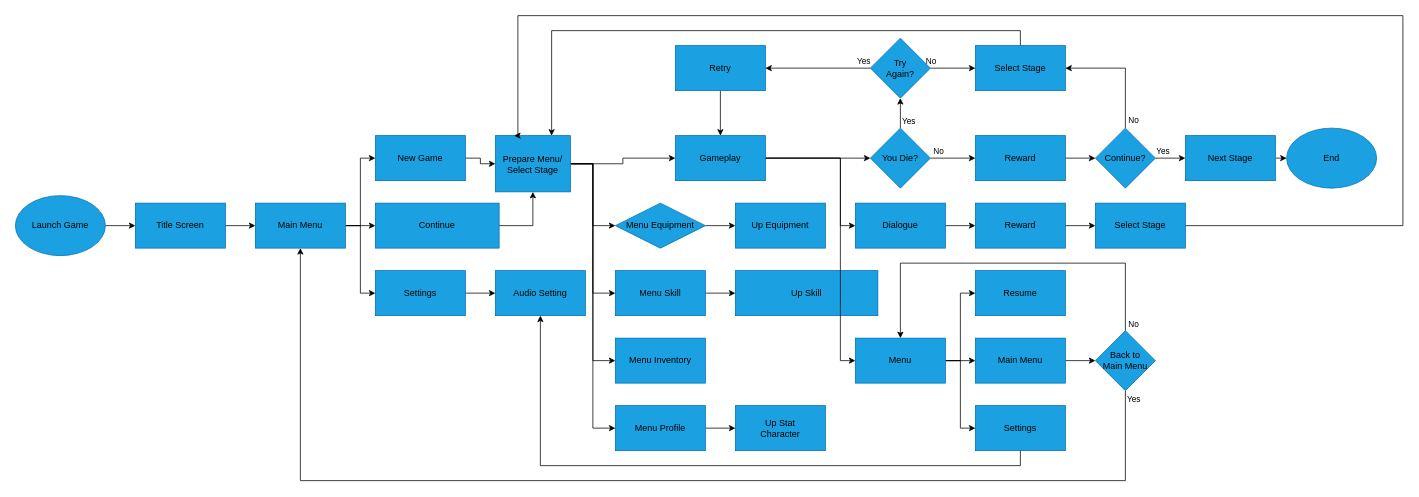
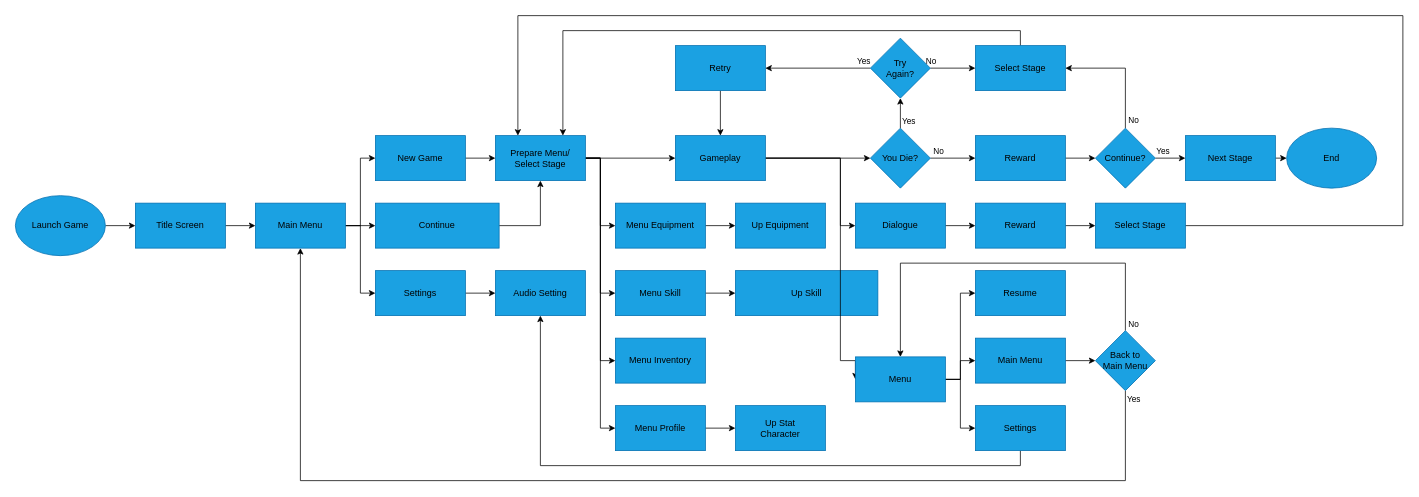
  <mxCell id="0" />
  <mxCell id="1" parent="0" />
  <mxCell id="2" style="edgeStyle=orthogonalEdgeStyle;rounded=0;orthogonalLoop=1;jettySize=auto;html=1;exitX=1;exitY=0.5;exitDx=0;exitDy=0;entryX=0;entryY=0.5;entryDx=0;entryDy=0;" edge="1" parent="1" source="3" target="80"><mxGeometry relative="1" as="geometry" /></mxCell>
  <mxCell id="3" value="&lt;font color=&quot;#000000&quot;&gt;Launch Game&lt;/font&gt;" style="ellipse;whiteSpace=wrap;html=1;fillColor=#1ba1e2;strokeColor=#006EAF;fontColor=#ffffff;" parent="1" vertex="1"><mxGeometry x="20" y="260" width="120" height="80" as="geometry" /></mxCell>
  <mxCell id="4" value="" style="edgeStyle=orthogonalEdgeStyle;rounded=0;orthogonalLoop=1;jettySize=auto;html=1;" parent="1" source="8" target="13" edge="1"><mxGeometry relative="1" as="geometry" /></mxCell>
  <mxCell id="5" value="Yes" style="edgeLabel;html=1;align=center;verticalAlign=middle;resizable=0;points=[];" parent="4" vertex="1" connectable="0"><mxGeometry x="-0.292" y="1" relative="1" as="geometry"><mxPoint x="11" y="4.48" as="offset" /></mxGeometry></mxCell>
  <mxCell id="6" style="edgeStyle=orthogonalEdgeStyle;rounded=0;orthogonalLoop=1;jettySize=auto;html=1;exitX=1;exitY=0.5;exitDx=0;exitDy=0;entryX=0;entryY=0.5;entryDx=0;entryDy=0;" parent="1" source="8" target="69" edge="1"><mxGeometry relative="1" as="geometry" /></mxCell>
  <mxCell id="7" value="No" style="edgeLabel;html=1;align=center;verticalAlign=middle;resizable=0;points=[];" parent="6" vertex="1" connectable="0"><mxGeometry x="-0.181" relative="1" as="geometry"><mxPoint x="-14.4" y="-10" as="offset" /></mxGeometry></mxCell>
  <mxCell id="8" value="&lt;font color=&quot;#000000&quot;&gt;You Die?&lt;/font&gt;" style="rhombus;whiteSpace=wrap;html=1;fillColor=#1ba1e2;strokeColor=#006EAF;fontColor=#ffffff;" parent="1" vertex="1"><mxGeometry x="1160" y="170" width="80" height="80" as="geometry" /></mxCell>
  <mxCell id="9" style="edgeStyle=orthogonalEdgeStyle;rounded=0;orthogonalLoop=1;jettySize=auto;html=1;exitX=0;exitY=0.5;exitDx=0;exitDy=0;entryX=1;entryY=0.5;entryDx=0;entryDy=0;" parent="1" source="13" target="59" edge="1"><mxGeometry relative="1" as="geometry" /></mxCell>
  <mxCell id="10" value="Yes" style="edgeLabel;html=1;align=center;verticalAlign=middle;resizable=0;points=[];" parent="9" vertex="1" connectable="0"><mxGeometry x="-0.757" relative="1" as="geometry"><mxPoint x="7" y="-10" as="offset" /></mxGeometry></mxCell>
  <mxCell id="11" style="edgeStyle=orthogonalEdgeStyle;rounded=0;orthogonalLoop=1;jettySize=auto;html=1;exitX=1;exitY=0.5;exitDx=0;exitDy=0;entryX=0;entryY=0.5;entryDx=0;entryDy=0;" parent="1" source="13" target="61" edge="1"><mxGeometry relative="1" as="geometry" /></mxCell>
  <mxCell id="12" value="No" style="edgeLabel;html=1;align=center;verticalAlign=middle;resizable=0;points=[];" parent="11" vertex="1" connectable="0"><mxGeometry x="-0.763" y="1" relative="1" as="geometry"><mxPoint x="-6.67" y="-9" as="offset" /></mxGeometry></mxCell>
  <mxCell id="13" value="&lt;font color=&quot;#000000&quot;&gt;Try &lt;br&gt;Again?&lt;/font&gt;" style="rhombus;whiteSpace=wrap;html=1;fillColor=#1ba1e2;strokeColor=#006EAF;fontColor=#ffffff;" parent="1" vertex="1"><mxGeometry x="1160" y="50" width="80" height="80" as="geometry" /></mxCell>
  <mxCell id="14" style="edgeStyle=orthogonalEdgeStyle;rounded=0;orthogonalLoop=1;jettySize=auto;html=1;exitX=1;exitY=0.5;exitDx=0;exitDy=0;entryX=0;entryY=0.5;entryDx=0;entryDy=0;" parent="1" source="17" target="19" edge="1"><mxGeometry relative="1" as="geometry" /></mxCell>
  <mxCell id="15" style="edgeStyle=orthogonalEdgeStyle;rounded=0;orthogonalLoop=1;jettySize=auto;html=1;exitX=1;exitY=0.5;exitDx=0;exitDy=0;entryX=0;entryY=0.5;entryDx=0;entryDy=0;" parent="1" source="17" target="21" edge="1"><mxGeometry relative="1" as="geometry" /></mxCell>
  <mxCell id="16" style="edgeStyle=orthogonalEdgeStyle;rounded=0;orthogonalLoop=1;jettySize=auto;html=1;exitX=1;exitY=0.5;exitDx=0;exitDy=0;entryX=0;entryY=0.5;entryDx=0;entryDy=0;" parent="1" source="17" target="23" edge="1"><mxGeometry relative="1" as="geometry" /></mxCell>
  <mxCell id="17" value="&lt;font color=&quot;#000000&quot;&gt;Main Menu&lt;/font&gt;" style="rounded=0;whiteSpace=wrap;html=1;fillColor=#1ba1e2;strokeColor=#006EAF;fontColor=#ffffff;" parent="1" vertex="1"><mxGeometry x="340" y="270" width="120" height="60" as="geometry" /></mxCell>
  <mxCell id="18" style="edgeStyle=orthogonalEdgeStyle;rounded=0;orthogonalLoop=1;jettySize=auto;html=1;exitX=1;exitY=0.5;exitDx=0;exitDy=0;entryX=0.5;entryY=1;entryDx=0;entryDy=0;" parent="1" source="19" target="29" edge="1"><mxGeometry relative="1" as="geometry" /></mxCell>
  <mxCell id="19" value="&lt;font color=&quot;#000000&quot;&gt;Continue&lt;/font&gt;" style="rounded=0;whiteSpace=wrap;html=1;fillColor=#1ba1e2;strokeColor=#006EAF;fontColor=#ffffff;" parent="1" vertex="1"><mxGeometry x="500" y="270" width="165" height="60" as="geometry" /></mxCell>
  <mxCell id="20" style="edgeStyle=orthogonalEdgeStyle;rounded=0;orthogonalLoop=1;jettySize=auto;html=1;exitX=1;exitY=0.5;exitDx=0;exitDy=0;entryX=0;entryY=0.5;entryDx=0;entryDy=0;" parent="1" source="21" target="29" edge="1"><mxGeometry relative="1" as="geometry" /></mxCell>
  <mxCell id="21" value="&lt;font color=&quot;#000000&quot;&gt;New Game&lt;/font&gt;" style="rounded=0;whiteSpace=wrap;html=1;fillColor=#1ba1e2;strokeColor=#006EAF;fontColor=#ffffff;" parent="1" vertex="1"><mxGeometry x="500" y="180" width="120" height="60" as="geometry" /></mxCell>
  <mxCell id="22" style="edgeStyle=orthogonalEdgeStyle;rounded=0;orthogonalLoop=1;jettySize=auto;html=1;exitX=1;exitY=0.5;exitDx=0;exitDy=0;entryX=0;entryY=0.5;entryDx=0;entryDy=0;" parent="1" source="23" target="30" edge="1"><mxGeometry relative="1" as="geometry" /></mxCell>
  <mxCell id="23" value="&lt;font color=&quot;#000000&quot;&gt;Settings&lt;/font&gt;" style="rounded=0;whiteSpace=wrap;html=1;fillColor=#1ba1e2;strokeColor=#006EAF;fontColor=#ffffff;" parent="1" vertex="1"><mxGeometry x="500" y="360" width="120" height="60" as="geometry" /></mxCell>
  <mxCell id="24" style="edgeStyle=orthogonalEdgeStyle;rounded=0;orthogonalLoop=1;jettySize=auto;html=1;exitX=1;exitY=0.5;exitDx=0;exitDy=0;entryX=0;entryY=0.5;entryDx=0;entryDy=0;" parent="1" source="29" target="32" edge="1"><mxGeometry relative="1" as="geometry" /></mxCell>
  <mxCell id="25" style="edgeStyle=orthogonalEdgeStyle;rounded=0;orthogonalLoop=1;jettySize=auto;html=1;exitX=1;exitY=0.5;exitDx=0;exitDy=0;entryX=0;entryY=0.5;entryDx=0;entryDy=0;" parent="1" source="29" target="34" edge="1"><mxGeometry relative="1" as="geometry" /></mxCell>
  <mxCell id="26" style="edgeStyle=orthogonalEdgeStyle;rounded=0;orthogonalLoop=1;jettySize=auto;html=1;exitX=1;exitY=0.5;exitDx=0;exitDy=0;entryX=0;entryY=0.5;entryDx=0;entryDy=0;" parent="1" source="29" target="35" edge="1"><mxGeometry relative="1" as="geometry" /></mxCell>
  <mxCell id="27" style="edgeStyle=orthogonalEdgeStyle;rounded=0;orthogonalLoop=1;jettySize=auto;html=1;exitX=1;exitY=0.5;exitDx=0;exitDy=0;entryX=0;entryY=0.5;entryDx=0;entryDy=0;" parent="1" source="29" target="37" edge="1"><mxGeometry relative="1" as="geometry" /></mxCell>
  <mxCell id="28" style="edgeStyle=orthogonalEdgeStyle;rounded=0;orthogonalLoop=1;jettySize=auto;html=1;exitX=1;exitY=0.5;exitDx=0;exitDy=0;entryX=0;entryY=0.5;entryDx=0;entryDy=0;" parent="1" source="29" target="44" edge="1"><mxGeometry relative="1" as="geometry" /></mxCell>
- <mxCell id="29" value="&lt;font color=&quot;#000000&quot;&gt;Prepare Menu/&lt;br&gt;Select Stage&lt;br&gt;&lt;/font&gt;" style="rounded=0;whiteSpace=wrap;html=1;fillColor=#1ba1e2;strokeColor=#006EAF;fontColor=#ffffff;" parent="1" vertex="1"><mxGeometry x="660" y="180" width="100" height="75" as="geometry" /></mxCell>
+ <mxCell id="29" value="&lt;font color=&quot;#000000&quot;&gt;Prepare Menu/&lt;br&gt;Select Stage&lt;br&gt;&lt;/font&gt;" style="rounded=0;whiteSpace=wrap;html=1;fillColor=#1ba1e2;strokeColor=#006EAF;fontColor=#ffffff;" parent="1" vertex="1"><mxGeometry x="660" y="180" width="120" height="60" as="geometry" /></mxCell>
  <mxCell id="30" value="&lt;font color=&quot;#000000&quot;&gt;Audio Setting&lt;/font&gt;" style="rounded=0;whiteSpace=wrap;html=1;fillColor=#1ba1e2;strokeColor=#006EAF;fontColor=#ffffff;" parent="1" vertex="1"><mxGeometry x="660" y="360" width="120" height="60" as="geometry" /></mxCell>
  <mxCell id="31" style="edgeStyle=orthogonalEdgeStyle;rounded=0;orthogonalLoop=1;jettySize=auto;html=1;exitX=1;exitY=0.5;exitDx=0;exitDy=0;entryX=0;entryY=0.5;entryDx=0;entryDy=0;" parent="1" source="32" target="39" edge="1"><mxGeometry relative="1" as="geometry" /></mxCell>
- <mxCell id="32" value="&lt;font color=&quot;#000000&quot;&gt;Menu Equipment&lt;/font&gt;" style="rhombus;whiteSpace=wrap;html=1;fillColor=#1ba1e2;strokeColor=#006EAF;fontColor=#ffffff;" parent="1" vertex="1"><mxGeometry x="820" y="270" width="120" height="60" as="geometry" /></mxCell>
+ <mxCell id="32" value="&lt;font color=&quot;#000000&quot;&gt;Menu Equipment&lt;/font&gt;" style="rounded=0;whiteSpace=wrap;html=1;fillColor=#1ba1e2;strokeColor=#006EAF;fontColor=#ffffff;" parent="1" vertex="1"><mxGeometry x="820" y="270" width="120" height="60" as="geometry" /></mxCell>
  <mxCell id="33" style="edgeStyle=orthogonalEdgeStyle;rounded=0;orthogonalLoop=1;jettySize=auto;html=1;exitX=1;exitY=0.5;exitDx=0;exitDy=0;entryX=0;entryY=0.5;entryDx=0;entryDy=0;" parent="1" source="34" target="38" edge="1"><mxGeometry relative="1" as="geometry" /></mxCell>
  <mxCell id="34" value="&lt;font color=&quot;#000000&quot;&gt;Menu Skill&lt;/font&gt;" style="rounded=0;whiteSpace=wrap;html=1;fillColor=#1ba1e2;strokeColor=#006EAF;fontColor=#ffffff;" parent="1" vertex="1"><mxGeometry x="820" y="360" width="120" height="60" as="geometry" /></mxCell>
  <mxCell id="35" value="&lt;font color=&quot;#000000&quot;&gt;Menu Inventory&lt;/font&gt;" style="rounded=0;whiteSpace=wrap;html=1;fillColor=#1ba1e2;strokeColor=#006EAF;fontColor=#ffffff;" parent="1" vertex="1"><mxGeometry x="820" y="450" width="120" height="60" as="geometry" /></mxCell>
  <mxCell id="36" style="edgeStyle=orthogonalEdgeStyle;rounded=0;orthogonalLoop=1;jettySize=auto;html=1;exitX=1;exitY=0.5;exitDx=0;exitDy=0;entryX=0;entryY=0.5;entryDx=0;entryDy=0;" parent="1" source="37" target="40" edge="1"><mxGeometry relative="1" as="geometry" /></mxCell>
  <mxCell id="37" value="&lt;font color=&quot;#000000&quot;&gt;Menu Profile&lt;/font&gt;" style="rounded=0;whiteSpace=wrap;html=1;fillColor=#1ba1e2;strokeColor=#006EAF;fontColor=#ffffff;" parent="1" vertex="1"><mxGeometry x="820" y="540" width="120" height="60" as="geometry" /></mxCell>
  <mxCell id="38" value="&lt;font color=&quot;#000000&quot;&gt;Up Skill&lt;/font&gt;" style="rounded=0;whiteSpace=wrap;html=1;fillColor=#1ba1e2;strokeColor=#006EAF;fontColor=#ffffff;" parent="1" vertex="1"><mxGeometry x="980" y="360" width="190" height="60" as="geometry" /></mxCell>
  <mxCell id="39" value="&lt;font color=&quot;#000000&quot;&gt;Up Equipment&lt;/font&gt;" style="rounded=0;whiteSpace=wrap;html=1;fillColor=#1ba1e2;strokeColor=#006EAF;fontColor=#ffffff;" parent="1" vertex="1"><mxGeometry x="980" y="270" width="120" height="60" as="geometry" /></mxCell>
  <mxCell id="40" value="&lt;font color=&quot;#000000&quot;&gt;Up Stat &lt;br&gt;Character&lt;/font&gt;" style="rounded=0;whiteSpace=wrap;html=1;fillColor=#1ba1e2;strokeColor=#006EAF;fontColor=#ffffff;" parent="1" vertex="1"><mxGeometry x="980" y="540" width="120" height="60" as="geometry" /></mxCell>
  <mxCell id="41" style="edgeStyle=orthogonalEdgeStyle;rounded=0;orthogonalLoop=1;jettySize=auto;html=1;exitX=1;exitY=0.5;exitDx=0;exitDy=0;entryX=0;entryY=0.5;entryDx=0;entryDy=0;" parent="1" source="44" target="46" edge="1"><mxGeometry relative="1" as="geometry"><Array as="points"><mxPoint x="1120" y="210" /><mxPoint x="1120" y="300" /></Array></mxGeometry></mxCell>
  <mxCell id="42" style="edgeStyle=orthogonalEdgeStyle;rounded=0;orthogonalLoop=1;jettySize=auto;html=1;exitX=1;exitY=0.5;exitDx=0;exitDy=0;entryX=0;entryY=0.5;entryDx=0;entryDy=0;" parent="1" source="44" target="50" edge="1"><mxGeometry relative="1" as="geometry"><Array as="points"><mxPoint x="1120" y="210" /><mxPoint x="1120" y="480" /></Array></mxGeometry></mxCell>
  <mxCell id="43" style="edgeStyle=orthogonalEdgeStyle;rounded=0;orthogonalLoop=1;jettySize=auto;html=1;exitX=1;exitY=0.5;exitDx=0;exitDy=0;entryX=0;entryY=0.5;entryDx=0;entryDy=0;" parent="1" source="44" target="8" edge="1"><mxGeometry relative="1" as="geometry" /></mxCell>
  <mxCell id="44" value="&lt;font color=&quot;#000000&quot;&gt;Gameplay&lt;/font&gt;" style="rounded=0;whiteSpace=wrap;html=1;fillColor=#1ba1e2;strokeColor=#006EAF;fontColor=#ffffff;" parent="1" vertex="1"><mxGeometry x="900" y="180" width="120" height="60" as="geometry" /></mxCell>
  <mxCell id="45" style="edgeStyle=orthogonalEdgeStyle;rounded=0;orthogonalLoop=1;jettySize=auto;html=1;exitX=1;exitY=0.5;exitDx=0;exitDy=0;entryX=0;entryY=0.5;entryDx=0;entryDy=0;" parent="1" source="46" target="76" edge="1"><mxGeometry relative="1" as="geometry" /></mxCell>
  <mxCell id="46" value="&lt;font color=&quot;#000000&quot;&gt;Dialogue&lt;/font&gt;" style="rounded=0;whiteSpace=wrap;html=1;fillColor=#1ba1e2;strokeColor=#006EAF;fontColor=#ffffff;" parent="1" vertex="1"><mxGeometry x="1140" y="270" width="120" height="60" as="geometry" /></mxCell>
  <mxCell id="47" style="edgeStyle=orthogonalEdgeStyle;rounded=0;orthogonalLoop=1;jettySize=auto;html=1;exitX=1;exitY=0.5;exitDx=0;exitDy=0;entryX=0;entryY=0.5;entryDx=0;entryDy=0;" parent="1" source="50" target="51" edge="1"><mxGeometry relative="1" as="geometry" /></mxCell>
  <mxCell id="48" style="edgeStyle=orthogonalEdgeStyle;rounded=0;orthogonalLoop=1;jettySize=auto;html=1;exitX=1;exitY=0.5;exitDx=0;exitDy=0;entryX=0;entryY=0.5;entryDx=0;entryDy=0;" parent="1" source="50" target="53" edge="1"><mxGeometry relative="1" as="geometry" /></mxCell>
  <mxCell id="49" style="edgeStyle=orthogonalEdgeStyle;rounded=0;orthogonalLoop=1;jettySize=auto;html=1;exitX=1;exitY=0.5;exitDx=0;exitDy=0;entryX=0;entryY=0.5;entryDx=0;entryDy=0;" parent="1" source="50" target="55" edge="1"><mxGeometry relative="1" as="geometry" /></mxCell>
- <mxCell id="50" value="&lt;font color=&quot;#000000&quot;&gt;Menu&lt;/font&gt;" style="rounded=0;whiteSpace=wrap;html=1;fillColor=#1ba1e2;strokeColor=#006EAF;fontColor=#ffffff;" parent="1" vertex="1"><mxGeometry x="1140" y="450" width="120" height="60" as="geometry" /></mxCell>
+ <mxCell id="50" value="&lt;font color=&quot;#000000&quot;&gt;Menu&lt;/font&gt;" style="rounded=0;whiteSpace=wrap;html=1;fillColor=#1ba1e2;strokeColor=#006EAF;fontColor=#ffffff;" parent="1" vertex="1"><mxGeometry x="1140" y="475" width="120" height="60" as="geometry" /></mxCell>
  <mxCell id="51" value="&lt;font color=&quot;#000000&quot;&gt;Resume&lt;/font&gt;" style="rounded=0;whiteSpace=wrap;html=1;fillColor=#1ba1e2;strokeColor=#006EAF;fontColor=#ffffff;" parent="1" vertex="1"><mxGeometry x="1300" y="360" width="120" height="60" as="geometry" /></mxCell>
  <mxCell id="52" style="edgeStyle=orthogonalEdgeStyle;rounded=0;orthogonalLoop=1;jettySize=auto;html=1;exitX=1;exitY=0.5;exitDx=0;exitDy=0;entryX=0;entryY=0.5;entryDx=0;entryDy=0;" parent="1" source="53" target="67" edge="1"><mxGeometry relative="1" as="geometry" /></mxCell>
  <mxCell id="53" value="&lt;font color=&quot;#000000&quot;&gt;Main Menu&lt;/font&gt;" style="rounded=0;whiteSpace=wrap;html=1;fillColor=#1ba1e2;strokeColor=#006EAF;fontColor=#ffffff;" parent="1" vertex="1"><mxGeometry x="1300" y="450" width="120" height="60" as="geometry" /></mxCell>
  <mxCell id="54" style="edgeStyle=orthogonalEdgeStyle;rounded=0;orthogonalLoop=1;jettySize=auto;html=1;exitX=0.5;exitY=1;exitDx=0;exitDy=0;entryX=0.5;entryY=1;entryDx=0;entryDy=0;" parent="1" source="55" target="30" edge="1"><mxGeometry relative="1" as="geometry" /></mxCell>
  <mxCell id="55" value="&lt;font color=&quot;#000000&quot;&gt;Settings&lt;/font&gt;" style="rounded=0;whiteSpace=wrap;html=1;fillColor=#1ba1e2;strokeColor=#006EAF;fontColor=#ffffff;" parent="1" vertex="1"><mxGeometry x="1300" y="540" width="120" height="60" as="geometry" /></mxCell>
  <mxCell id="56" style="edgeStyle=orthogonalEdgeStyle;rounded=0;orthogonalLoop=1;jettySize=auto;html=1;exitX=1;exitY=0.5;exitDx=0;exitDy=0;entryX=0;entryY=0.5;entryDx=0;entryDy=0;" parent="1" source="57" target="62" edge="1"><mxGeometry relative="1" as="geometry" /></mxCell>
  <mxCell id="57" value="&lt;font color=&quot;#000000&quot;&gt;Next Stage&lt;/font&gt;" style="rounded=0;whiteSpace=wrap;html=1;fillColor=#1ba1e2;strokeColor=#006EAF;fontColor=#ffffff;" parent="1" vertex="1"><mxGeometry x="1580" y="180" width="120" height="60" as="geometry" /></mxCell>
  <mxCell id="58" style="edgeStyle=orthogonalEdgeStyle;rounded=0;orthogonalLoop=1;jettySize=auto;html=1;exitX=0.5;exitY=1;exitDx=0;exitDy=0;entryX=0.5;entryY=0;entryDx=0;entryDy=0;" parent="1" source="59" target="44" edge="1"><mxGeometry relative="1" as="geometry" /></mxCell>
  <mxCell id="59" value="&lt;font color=&quot;#000000&quot;&gt;Retry&lt;/font&gt;" style="rounded=0;whiteSpace=wrap;html=1;fillColor=#1ba1e2;strokeColor=#006EAF;fontColor=#ffffff;" parent="1" vertex="1"><mxGeometry x="900" y="60" width="120" height="60" as="geometry" /></mxCell>
  <mxCell id="60" style="edgeStyle=orthogonalEdgeStyle;rounded=0;orthogonalLoop=1;jettySize=auto;html=1;exitX=0.5;exitY=0;exitDx=0;exitDy=0;entryX=0.75;entryY=0;entryDx=0;entryDy=0;" parent="1" source="61" target="29" edge="1"><mxGeometry relative="1" as="geometry" /></mxCell>
  <mxCell id="61" value="&lt;font color=&quot;#000000&quot;&gt;Select Stage&lt;/font&gt;" style="rounded=0;whiteSpace=wrap;html=1;fillColor=#1ba1e2;strokeColor=#006EAF;fontColor=#ffffff;" parent="1" vertex="1"><mxGeometry x="1300" y="60" width="120" height="60" as="geometry" /></mxCell>
  <mxCell id="62" value="&lt;font color=&quot;#000000&quot;&gt;End&lt;/font&gt;" style="ellipse;whiteSpace=wrap;html=1;fillColor=#1ba1e2;strokeColor=#006EAF;fontColor=#ffffff;" parent="1" vertex="1"><mxGeometry x="1715" y="170" width="120" height="80" as="geometry" /></mxCell>
  <mxCell id="63" style="edgeStyle=orthogonalEdgeStyle;rounded=0;orthogonalLoop=1;jettySize=auto;html=1;exitX=0.5;exitY=0;exitDx=0;exitDy=0;entryX=0.5;entryY=0;entryDx=0;entryDy=0;" parent="1" source="67" target="50" edge="1"><mxGeometry relative="1" as="geometry"><Array as="points"><mxPoint x="1500" y="350" /><mxPoint x="1200" y="350" /></Array></mxGeometry></mxCell>
  <mxCell id="64" value="No" style="edgeLabel;html=1;align=center;verticalAlign=middle;resizable=0;points=[];" parent="63" vertex="1" connectable="0"><mxGeometry x="-0.929" y="3" relative="1" as="geometry"><mxPoint x="13" y="8" as="offset" /></mxGeometry></mxCell>
  <mxCell id="65" style="edgeStyle=orthogonalEdgeStyle;rounded=0;orthogonalLoop=1;jettySize=auto;html=1;exitX=0.5;exitY=1;exitDx=0;exitDy=0;entryX=0.5;entryY=1;entryDx=0;entryDy=0;" parent="1" source="67" target="17" edge="1"><mxGeometry relative="1" as="geometry"><Array as="points"><mxPoint x="1500" y="640" /><mxPoint x="400" y="640" /></Array></mxGeometry></mxCell>
  <mxCell id="66" value="Yes" style="edgeLabel;html=1;align=center;verticalAlign=middle;resizable=0;points=[];" parent="65" vertex="1" connectable="0"><mxGeometry x="-0.984" relative="1" as="geometry"><mxPoint x="10" y="-2" as="offset" /></mxGeometry></mxCell>
  <mxCell id="67" value="&lt;font color=&quot;#000000&quot;&gt;Back to&lt;br&gt;Main Menu&lt;br&gt;&lt;/font&gt;" style="rhombus;whiteSpace=wrap;html=1;fillColor=#1ba1e2;strokeColor=#006EAF;fontColor=#ffffff;" parent="1" vertex="1"><mxGeometry x="1460" y="440" width="80" height="80" as="geometry" /></mxCell>
  <mxCell id="68" style="edgeStyle=orthogonalEdgeStyle;rounded=0;orthogonalLoop=1;jettySize=auto;html=1;exitX=1;exitY=0.5;exitDx=0;exitDy=0;entryX=0;entryY=0.5;entryDx=0;entryDy=0;" parent="1" source="69" target="74" edge="1"><mxGeometry relative="1" as="geometry" /></mxCell>
  <mxCell id="69" value="&lt;font color=&quot;#000000&quot;&gt;Reward&lt;/font&gt;" style="rounded=0;whiteSpace=wrap;html=1;fillColor=#1ba1e2;strokeColor=#006EAF;fontColor=#ffffff;" parent="1" vertex="1"><mxGeometry x="1300" y="180" width="120" height="60" as="geometry" /></mxCell>
  <mxCell id="70" style="edgeStyle=orthogonalEdgeStyle;rounded=0;orthogonalLoop=1;jettySize=auto;html=1;exitX=1;exitY=0.5;exitDx=0;exitDy=0;entryX=0;entryY=0.5;entryDx=0;entryDy=0;" parent="1" source="74" target="57" edge="1"><mxGeometry relative="1" as="geometry" /></mxCell>
  <mxCell id="71" value="Yes" style="edgeLabel;html=1;align=center;verticalAlign=middle;resizable=0;points=[];" parent="70" vertex="1" connectable="0"><mxGeometry x="-0.283" relative="1" as="geometry"><mxPoint x="-4.29" y="-10" as="offset" /></mxGeometry></mxCell>
  <mxCell id="72" style="edgeStyle=orthogonalEdgeStyle;rounded=0;orthogonalLoop=1;jettySize=auto;html=1;exitX=0.5;exitY=0;exitDx=0;exitDy=0;entryX=1;entryY=0.5;entryDx=0;entryDy=0;" parent="1" source="74" target="61" edge="1"><mxGeometry relative="1" as="geometry" /></mxCell>
  <mxCell id="73" value="No" style="edgeLabel;html=1;align=center;verticalAlign=middle;resizable=0;points=[];" parent="72" vertex="1" connectable="0"><mxGeometry x="-0.848" y="-1" relative="1" as="geometry"><mxPoint x="9" as="offset" /></mxGeometry></mxCell>
  <mxCell id="74" value="&lt;font color=&quot;#000000&quot;&gt;Continue?&lt;/font&gt;" style="rhombus;whiteSpace=wrap;html=1;fillColor=#1ba1e2;strokeColor=#006EAF;fontColor=#ffffff;" parent="1" vertex="1"><mxGeometry x="1460" y="170" width="80" height="80" as="geometry" /></mxCell>
  <mxCell id="75" style="edgeStyle=orthogonalEdgeStyle;rounded=0;orthogonalLoop=1;jettySize=auto;html=1;exitX=1;exitY=0.5;exitDx=0;exitDy=0;entryX=0;entryY=0.5;entryDx=0;entryDy=0;" parent="1" source="76" target="78" edge="1"><mxGeometry relative="1" as="geometry" /></mxCell>
  <mxCell id="76" value="&lt;font color=&quot;#000000&quot;&gt;Reward&lt;/font&gt;" style="rounded=0;whiteSpace=wrap;html=1;fillColor=#1ba1e2;strokeColor=#006EAF;fontColor=#ffffff;" parent="1" vertex="1"><mxGeometry x="1300" y="270" width="120" height="60" as="geometry" /></mxCell>
  <mxCell id="77" style="edgeStyle=orthogonalEdgeStyle;rounded=0;orthogonalLoop=1;jettySize=auto;html=1;exitX=1;exitY=0.5;exitDx=0;exitDy=0;entryX=0.25;entryY=0;entryDx=0;entryDy=0;" parent="1" source="78" target="29" edge="1"><mxGeometry relative="1" as="geometry"><Array as="points"><mxPoint x="1870" y="300" /><mxPoint x="1870" y="20" /><mxPoint x="690" y="20" /></Array></mxGeometry></mxCell>
  <mxCell id="78" value="&lt;font color=&quot;#000000&quot;&gt;Select Stage&lt;/font&gt;" style="rounded=0;whiteSpace=wrap;html=1;fillColor=#1ba1e2;strokeColor=#006EAF;fontColor=#ffffff;" parent="1" vertex="1"><mxGeometry x="1460" y="270" width="120" height="60" as="geometry" /></mxCell>
  <mxCell id="79" style="edgeStyle=orthogonalEdgeStyle;rounded=0;orthogonalLoop=1;jettySize=auto;html=1;exitX=1;exitY=0.5;exitDx=0;exitDy=0;entryX=0;entryY=0.5;entryDx=0;entryDy=0;" edge="1" parent="1" source="80" target="17"><mxGeometry relative="1" as="geometry" /></mxCell>
  <mxCell id="80" value="&lt;font color=&quot;#000000&quot;&gt;Title Screen&lt;/font&gt;" style="rounded=0;whiteSpace=wrap;html=1;fillColor=#1ba1e2;strokeColor=#006EAF;fontColor=#ffffff;" vertex="1" parent="1"><mxGeometry y="270" width="120" height="60" as="geometry" x="180" /></mxCell>
